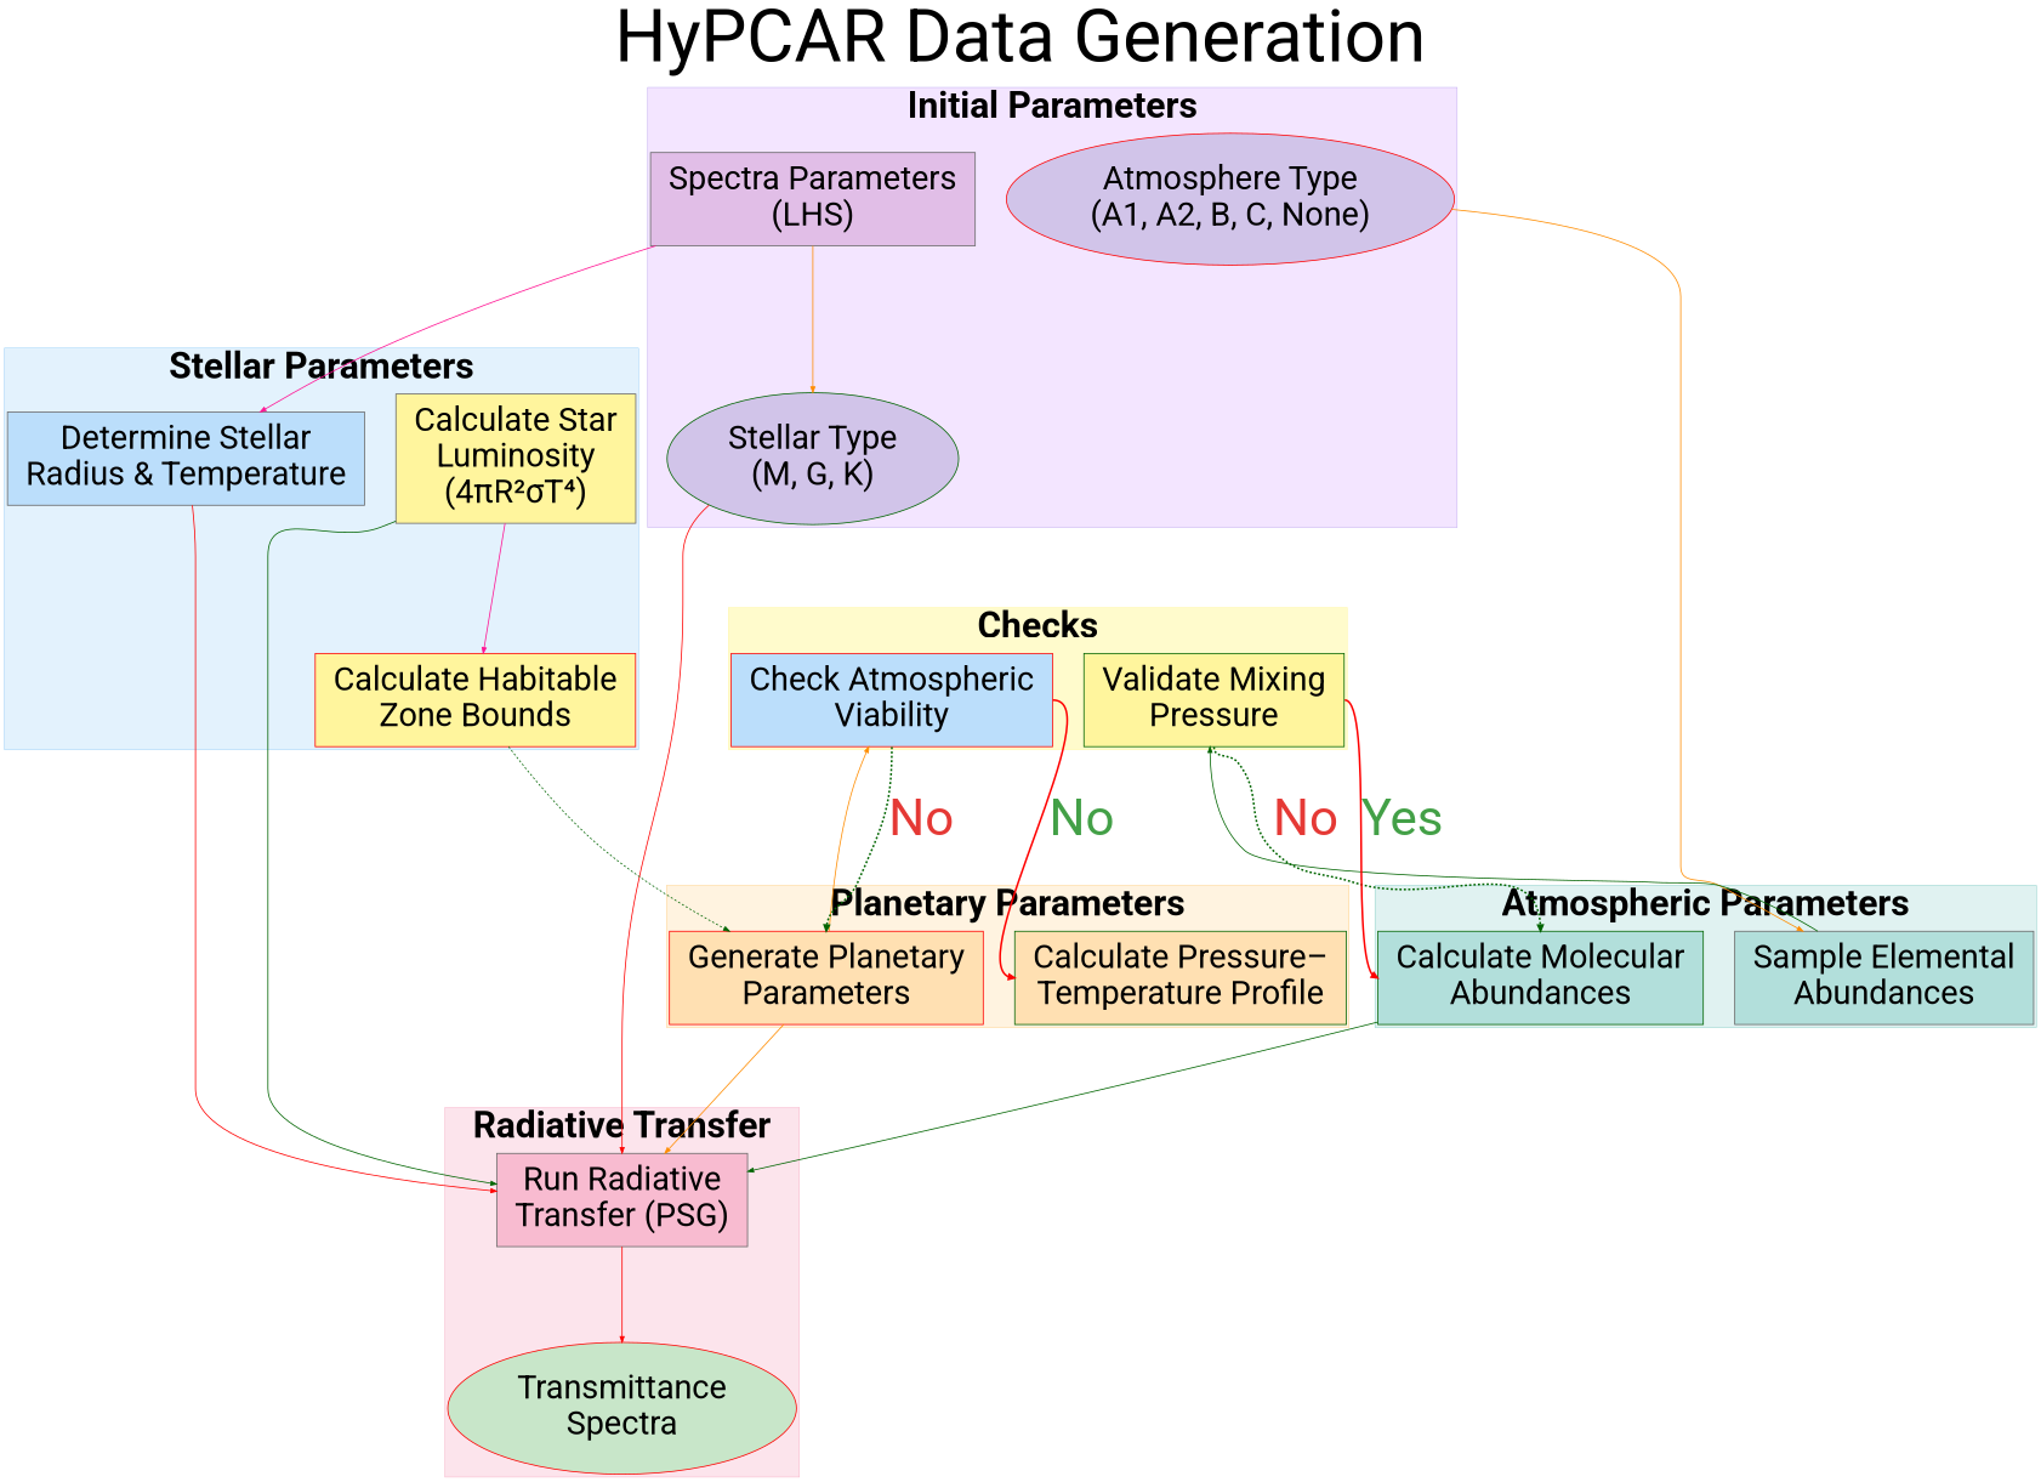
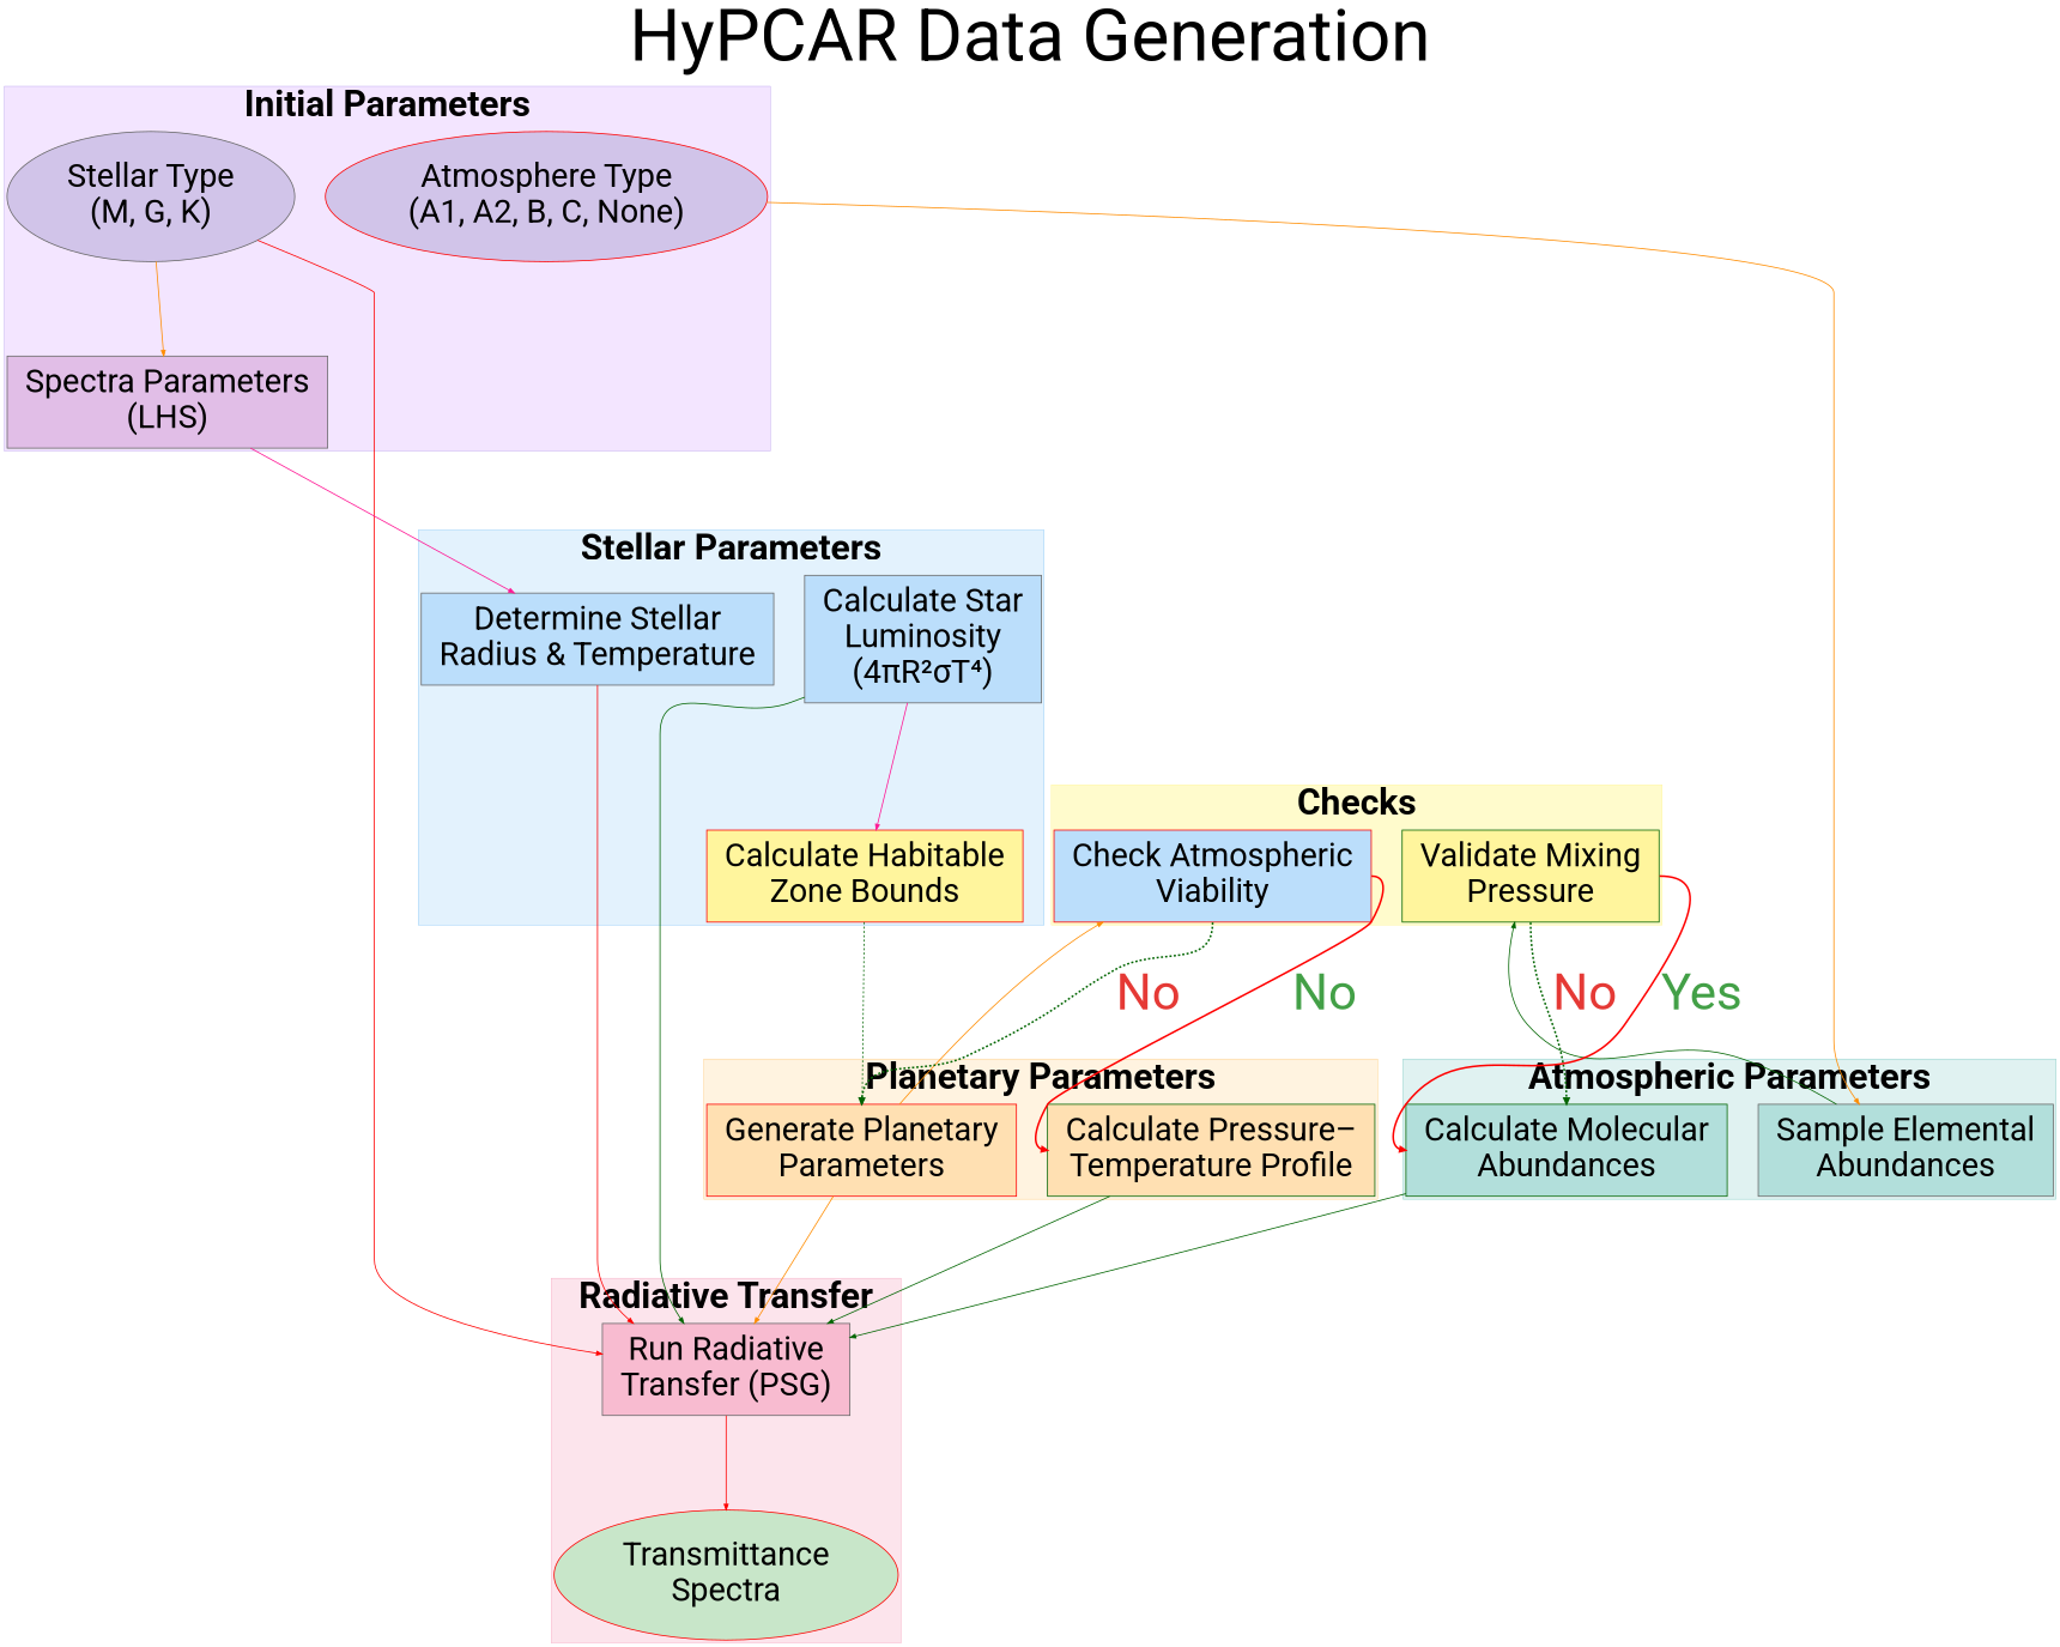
  digraph {
    bgcolor=white
    compound=true
    fontname=roboto
    fontsize=200
    label="HyPCAR Data Generation"
    labelloc=t
    nodesep=1.2
    rankdir=TB
    ranksep=1.2
    splines=true
    node [color=red fillcolor="#BBDEFB" fontname=Roboto fontsize=90 margin="0.7,0.4" penwidth=2.5 shape=box style=filled]
    edge [arrowsize=1.6 color=darkgreen fontname=Roboto fontsize=80 labelangle=0 labeldistance=2.0 minlen=3 penwidth=2.5]
    n1 [fillcolor="#D1C4E9" height=0.9 label="Atmosphere Type\n(A1, A2, B, C, None)" shape=oval width=3.2]
-   n2 [color=darkgreen fillcolor="#D1C4E9" height=0.9 label="Stellar Type\n(M, G, K)" shape=oval width=3.2]
+   n2 [color=gray40 fillcolor="#D1C4E9" height=0.9 label="Stellar Type\n(M, G, K)" shape=oval width=3.2]
    n3 [color=gray40 fillcolor="#E1BEE7" height=0.9 label="Spectra Parameters\n(LHS)" width=3.2]
    n4 [color=gray40 height=0.9 label="Determine Stellar\nRadius & Temperature" width=3.2]
-   n5 [color=gray40 fillcolor="#FFF59D" height=0.9 label="Calculate Star\nLuminosity\n(4πR²σT⁴)" width=3.2]
+   n5 [color=gray40 height=0.9 label="Calculate Star\nLuminosity\n(4πR²σT⁴)" width=3.2]
    n6 [fillcolor="#FFF59D" height=0.9 label="Calculate Habitable\nZone Bounds" width=3.2]
    n7 [fillcolor="#FFE0B2" height=0.9 label="Generate Planetary\nParameters" width=3.2]
    n8 [color=darkgreen fillcolor="#FFE0B2" height=0.9 label="Calculate Pressure–\nTemperature Profile" width=3.2]
    n9 [color=gray40 fillcolor="#B2DFDB" height=0.9 label="Sample Elemental\nAbundances" width=3.2]
    n10 [color=darkgreen fillcolor="#B2DFDB" height=0.9 label="Calculate Molecular\nAbundances" width=3.2]
    n11 [height=0.9 label="Check Atmospheric\nViability" width=3.2]
    n12 [color=darkgreen fillcolor="#FFF59D" height=0.9 label="Validate Mixing\nPressure" width=3.2]
    n13 [color=gray40 fillcolor="#F8BBD0" height=0.9 label="Run Radiative\nTransfer (PSG)" width=3.2]
    n14 [fillcolor="#C8E6C9" height=0.9 label="Transmittance\nSpectra" shape=oval width=3.2]
    subgraph cluster_1 {
      color="#A385E8"
      fillcolor="#F3E5FF"
      fontsize=100
      label=<<B>Initial Parameters</B>>
      padding=20
      style=filled
      n1
      n2
      n3
    }
    subgraph cluster_2 {
      color="#64B5F6"
      fillcolor="#E3F2FD"
      fontsize=100
      label=<<B>Stellar Parameters</B>>
      padding=20
      style=filled
      n4
      n5
      n6
    }
    subgraph cluster_3 {
      color="#FFB74D"
      fillcolor="#FFF3E0"
      fontsize=100
      label=<<B>Planetary Parameters</B>>
      padding=20
      style=filled
      n7
      n8
    }
    subgraph cluster_4 {
      color="#4DB6AC"
      fillcolor="#E0F2F1"
      fontsize=100
      label=<<B>Atmospheric Parameters</B>>
      padding=20
      style=filled
      n9
      n10
    }
    subgraph cluster_5 {
      color="#FFF176"
      fillcolor="#FFFBCC"
      fontsize=100
      label=<<B>Checks</B>>
      padding=20
      style=filled
      n11
      n12
    }
    subgraph cluster_6 {
      color="#F48FB1"
      fillcolor="#FCE4EC"
      fontsize=100
      label=<<B>Radiative Transfer</B>>
      padding=20
      style=filled
      n13
      n14
    }
    n1 -> n9 [color=darkorange]
-   n3 -> n2 [color=darkorange]
+   n2 -> n3 [color=darkorange]
    n2 -> n13 [color=red]
    n3 -> n4 [color=deeppink]
    n4 -> n13 [color=red]
    n5 -> n6 [color=deeppink]
    n5 -> n13
    n6 -> n7 [style=dashed]
    n7 -> n11 [color=darkorange]
    n7 -> n13 [color=darkorange]
+   n8 -> n13
    n9 -> n12
    n10 -> n13
    n11 -> n7 [fontcolor="#E53935" fontsize=140 headport=n label=No labelfontname=Roboto penwidth=5 style=dashed tailport=s]
    n11 -> n8 [color=red fontcolor="#43A047" fontsize=140 headport=w label=No labelfontname=Roboto penwidth=5 tailport=e]
    n12 -> n10 [fontcolor="#E53935" fontsize=140 headport=n label=No labelfontname=Roboto penwidth=5 style=dashed tailport=s]
    n12 -> n10 [color=red fontcolor="#43A047" fontsize=140 headport=w label=Yes labelfontname=Roboto penwidth=5 tailport=e]
    n13 -> n14 [color=red]
  }
